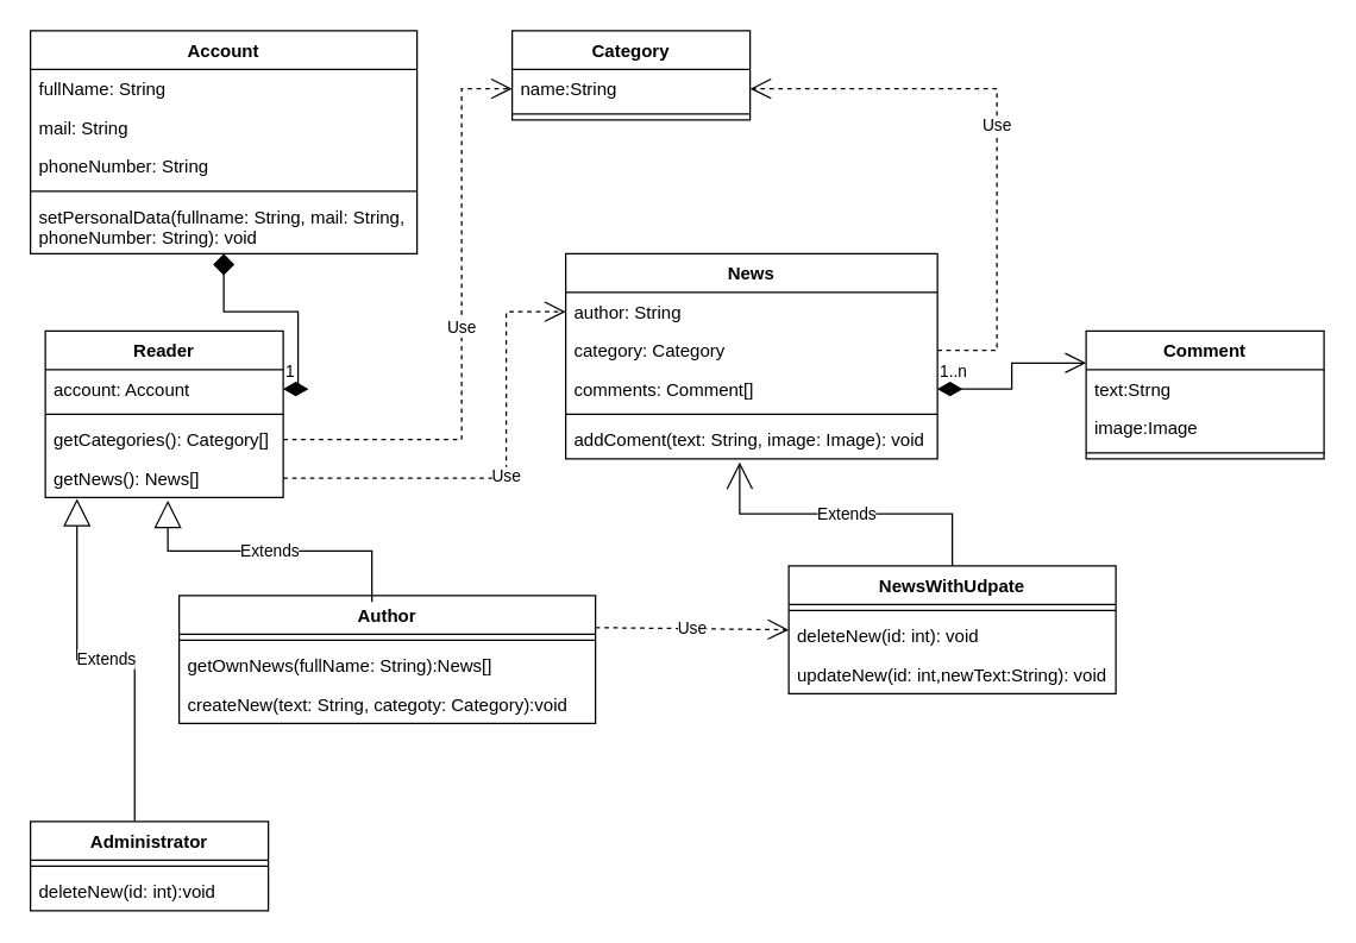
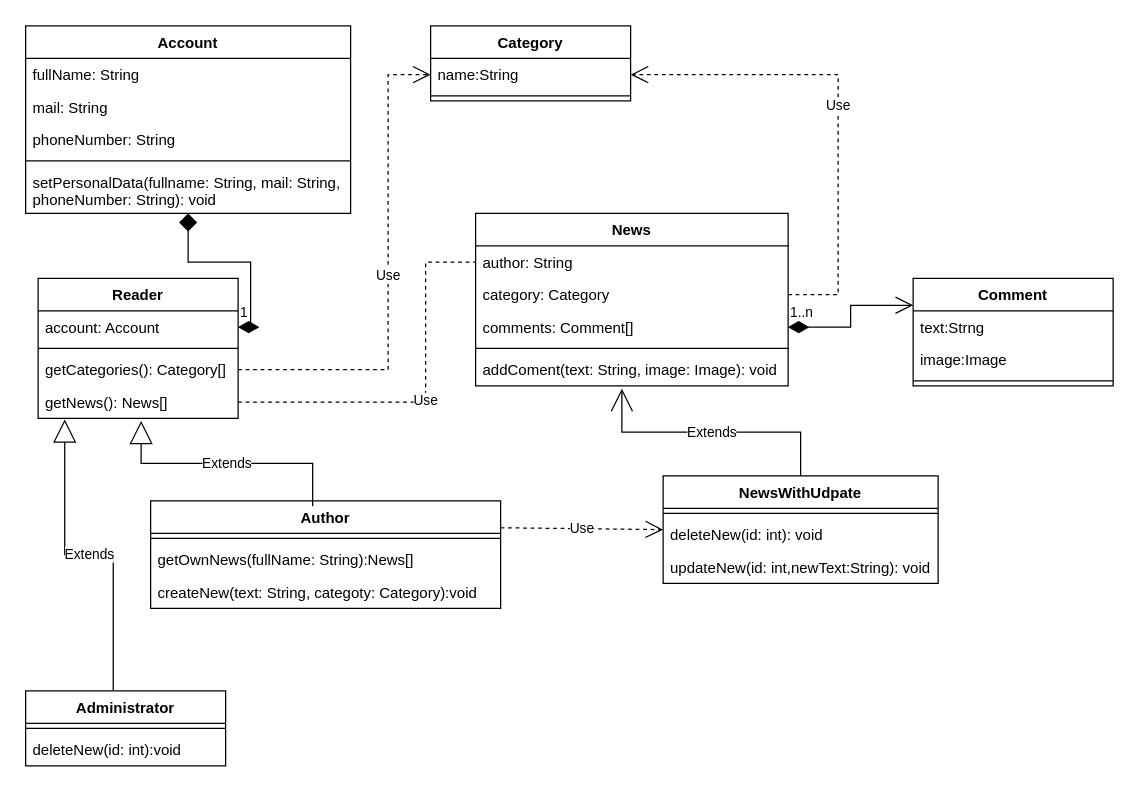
  <mxCell id="0" />
  <mxCell id="1" parent="0" />
  <mxCell id="2" value="News&#10;" style="swimlane;fontStyle=1;align=center;verticalAlign=top;childLayout=stackLayout;horizontal=1;startSize=26;horizontalStack=0;resizeParent=1;resizeParentMax=0;resizeLast=0;collapsible=1;marginBottom=0;" vertex="1" parent="1"><mxGeometry x="380" y="170" width="250" height="138" as="geometry" /></mxCell>
  <mxCell id="3" value="author: String&#10;" style="text;align=left;verticalAlign=top;spacingLeft=4;spacingRight=4;overflow=hidden;rotatable=0;points=[[0,0.5],[1,0.5]];portConstraint=eastwest;" vertex="1" parent="2"><mxGeometry y="26" width="250" height="26" as="geometry" /></mxCell>
  <mxCell id="4" value="category: Category&#10;" style="text;align=left;verticalAlign=top;spacingLeft=4;spacingRight=4;overflow=hidden;rotatable=0;points=[[0,0.5],[1,0.5]];portConstraint=eastwest;rounded=0;shadow=0;html=0;" vertex="1" parent="2"><mxGeometry y="52" width="250" height="26" as="geometry" /></mxCell>
  <mxCell id="5" value="comments: Comment[]" style="text;align=left;verticalAlign=top;spacingLeft=4;spacingRight=4;overflow=hidden;rotatable=0;points=[[0,0.5],[1,0.5]];portConstraint=eastwest;rounded=0;shadow=0;html=0;" vertex="1" parent="2"><mxGeometry y="78" width="250" height="26" as="geometry" /></mxCell>
  <mxCell id="6" value="" style="line;strokeWidth=1;fillColor=none;align=left;verticalAlign=middle;spacingTop=-1;spacingLeft=3;spacingRight=3;rotatable=0;labelPosition=right;points=[];portConstraint=eastwest;" vertex="1" parent="2"><mxGeometry y="104" width="250" height="8" as="geometry" /></mxCell>
  <mxCell id="7" value="addComent(text: String, image: Image): void" style="text;strokeColor=none;fillColor=none;align=left;verticalAlign=top;spacingLeft=4;spacingRight=4;overflow=hidden;rotatable=0;points=[[0,0.5],[1,0.5]];portConstraint=eastwest;" vertex="1" parent="2"><mxGeometry y="112" width="250" height="26" as="geometry" /></mxCell>
  <mxCell id="8" value="Category" style="swimlane;fontStyle=1;align=center;verticalAlign=top;childLayout=stackLayout;horizontal=1;startSize=26;horizontalStack=0;resizeParent=1;resizeParentMax=0;resizeLast=0;collapsible=1;marginBottom=0;" vertex="1" parent="1"><mxGeometry x="344" y="20" width="160" height="60" as="geometry" /></mxCell>
  <mxCell id="9" value="name:String" style="text;strokeColor=none;fillColor=none;align=left;verticalAlign=top;spacingLeft=4;spacingRight=4;overflow=hidden;rotatable=0;points=[[0,0.5],[1,0.5]];portConstraint=eastwest;" vertex="1" parent="8"><mxGeometry y="26" width="160" height="26" as="geometry" /></mxCell>
  <mxCell id="10" value="" style="line;strokeWidth=1;fillColor=none;align=left;verticalAlign=middle;spacingTop=-1;spacingLeft=3;spacingRight=3;rotatable=0;labelPosition=right;points=[];portConstraint=eastwest;" vertex="1" parent="8"><mxGeometry y="52" width="160" height="8" as="geometry" /></mxCell>
  <mxCell id="11" value="Use" style="endArrow=open;endSize=12;dashed=1;html=1;rounded=0;exitX=1;exitY=0.5;exitDx=0;exitDy=0;entryX=1;entryY=0.5;entryDx=0;entryDy=0;edgeStyle=elbowEdgeStyle;" edge="1" parent="1" source="4" target="9"><mxGeometry width="160" relative="1" as="geometry"><mxPoint x="280" y="410" as="sourcePoint" /><mxPoint x="460" y="410" as="targetPoint" /><Array as="points"><mxPoint x="670" y="150" /></Array></mxGeometry></mxCell>
  <mxCell id="12" value="Reader&#10;" style="swimlane;fontStyle=1;align=center;verticalAlign=top;childLayout=stackLayout;horizontal=1;startSize=26;horizontalStack=0;resizeParent=1;resizeParentMax=0;resizeLast=0;collapsible=1;marginBottom=0;" vertex="1" parent="1"><mxGeometry x="30" y="222" width="160" height="112" as="geometry" /></mxCell>
  <mxCell id="13" value="account: Account&#10;" style="text;strokeColor=none;fillColor=none;align=left;verticalAlign=top;spacingLeft=4;spacingRight=4;overflow=hidden;rotatable=0;points=[[0,0.5],[1,0.5]];portConstraint=eastwest;" vertex="1" parent="12"><mxGeometry y="26" width="160" height="26" as="geometry" /></mxCell>
  <mxCell id="14" value="" style="line;strokeWidth=1;fillColor=none;align=left;verticalAlign=middle;spacingTop=-1;spacingLeft=3;spacingRight=3;rotatable=0;labelPosition=right;points=[];portConstraint=eastwest;" vertex="1" parent="12"><mxGeometry y="52" width="160" height="8" as="geometry" /></mxCell>
  <mxCell id="15" value="getCategories(): Category[]" style="text;strokeColor=none;fillColor=none;align=left;verticalAlign=top;spacingLeft=4;spacingRight=4;overflow=hidden;rotatable=0;points=[[0,0.5],[1,0.5]];portConstraint=eastwest;" vertex="1" parent="12"><mxGeometry y="60" width="160" height="26" as="geometry" /></mxCell>
  <mxCell id="16" value="getNews(): News[]" style="text;strokeColor=none;fillColor=none;align=left;verticalAlign=top;spacingLeft=4;spacingRight=4;overflow=hidden;rotatable=0;points=[[0,0.5],[1,0.5]];portConstraint=eastwest;" vertex="1" parent="12"><mxGeometry y="86" width="160" height="26" as="geometry" /></mxCell>
- <mxCell id="17" value="Use" style="endArrow=open;endSize=12;dashed=1;html=1;rounded=0;entryX=0;entryY=0.5;entryDx=0;entryDy=0;exitX=1;exitY=0.5;exitDx=0;exitDy=0;edgeStyle=elbowEdgeStyle;" edge="1" parent="1" source="16" target="3"><mxGeometry width="160" relative="1" as="geometry"><mxPoint x="180" y="405.5" as="sourcePoint" /><mxPoint x="380" y="290" as="targetPoint" /><Array as="points"><mxPoint x="340" y="270" /></Array></mxGeometry></mxCell>
+ <mxCell id="17" value="Use" style="endArrow=none;endSize=12;dashed=1;html=1;rounded=0;entryX=0;entryY=0.5;entryDx=0;entryDy=0;exitX=1;exitY=0.5;exitDx=0;exitDy=0;edgeStyle=elbowEdgeStyle;" edge="1" parent="1" source="16" target="3"><mxGeometry width="160" relative="1" as="geometry"><mxPoint x="180" y="405.5" as="sourcePoint" /><mxPoint x="380" y="290" as="targetPoint" /><Array as="points"><mxPoint x="340" y="270" /></Array></mxGeometry></mxCell>
  <mxCell id="18" value="Use" style="endArrow=open;endSize=12;dashed=1;html=1;rounded=0;exitX=1;exitY=0.5;exitDx=0;exitDy=0;entryX=0;entryY=0.5;entryDx=0;entryDy=0;edgeStyle=elbowEdgeStyle;" edge="1" parent="1" source="15" target="9"><mxGeometry width="160" relative="1" as="geometry"><mxPoint x="260" y="410" as="sourcePoint" /><mxPoint x="420" y="410" as="targetPoint" /><Array as="points"><mxPoint x="310" y="180" /></Array></mxGeometry></mxCell>
  <mxCell id="19" value="1" style="endArrow=diamond;html=1;endSize=12;startArrow=diamondThin;startSize=14;startFill=1;edgeStyle=orthogonalEdgeStyle;align=left;verticalAlign=bottom;rounded=0;exitX=1;exitY=0.5;exitDx=0;exitDy=0;" edge="1" parent="1" source="13" target="20"><mxGeometry x="-1" y="3" relative="1" as="geometry"><mxPoint x="260" y="300" as="sourcePoint" /><mxPoint x="420" y="300" as="targetPoint" /></mxGeometry></mxCell>
  <mxCell id="20" value="Account&#10;" style="swimlane;fontStyle=1;align=center;verticalAlign=top;childLayout=stackLayout;horizontal=1;startSize=26;horizontalStack=0;resizeParent=1;resizeParentMax=0;resizeLast=0;collapsible=1;marginBottom=0;" vertex="1" parent="1"><mxGeometry x="20" y="20" width="260" height="150" as="geometry" /></mxCell>
  <mxCell id="21" value="fullName: String" style="text;strokeColor=none;fillColor=none;align=left;verticalAlign=top;spacingLeft=4;spacingRight=4;overflow=hidden;rotatable=0;points=[[0,0.5],[1,0.5]];portConstraint=eastwest;" vertex="1" parent="20"><mxGeometry y="26" width="260" height="26" as="geometry" /></mxCell>
  <mxCell id="22" value="mail: String&#10;" style="text;strokeColor=none;fillColor=none;align=left;verticalAlign=top;spacingLeft=4;spacingRight=4;overflow=hidden;rotatable=0;points=[[0,0.5],[1,0.5]];portConstraint=eastwest;" vertex="1" parent="20"><mxGeometry y="52" width="260" height="26" as="geometry" /></mxCell>
  <mxCell id="23" value="phoneNumber: String&#10;" style="text;strokeColor=none;fillColor=none;align=left;verticalAlign=top;spacingLeft=4;spacingRight=4;overflow=hidden;rotatable=0;points=[[0,0.5],[1,0.5]];portConstraint=eastwest;" vertex="1" parent="20"><mxGeometry y="78" width="260" height="26" as="geometry" /></mxCell>
  <mxCell id="24" value="" style="line;strokeWidth=1;fillColor=none;align=left;verticalAlign=middle;spacingTop=-1;spacingLeft=3;spacingRight=3;rotatable=0;labelPosition=right;points=[];portConstraint=eastwest;" vertex="1" parent="20"><mxGeometry y="104" width="260" height="8" as="geometry" /></mxCell>
  <mxCell id="25" value="setPersonalData(fullname: String, mail: String,&#10;phoneNumber: String): void&#10;" style="text;strokeColor=none;fillColor=none;align=left;verticalAlign=top;spacingLeft=4;spacingRight=4;overflow=hidden;rotatable=0;points=[[0,0.5],[1,0.5]];portConstraint=eastwest;" vertex="1" parent="20"><mxGeometry y="112" width="260" height="38" as="geometry" /></mxCell>
  <mxCell id="26" value="Author" style="swimlane;fontStyle=1;align=center;verticalAlign=top;childLayout=stackLayout;horizontal=1;startSize=26;horizontalStack=0;resizeParent=1;resizeParentMax=0;resizeLast=0;collapsible=1;marginBottom=0;" vertex="1" parent="1"><mxGeometry x="120" y="400" width="280" height="86" as="geometry" /></mxCell>
  <mxCell id="27" value="" style="line;strokeWidth=1;fillColor=none;align=left;verticalAlign=middle;spacingTop=-1;spacingLeft=3;spacingRight=3;rotatable=0;labelPosition=right;points=[];portConstraint=eastwest;" vertex="1" parent="26"><mxGeometry y="26" width="280" height="8" as="geometry" /></mxCell>
  <mxCell id="28" value="getOwnNews(fullName: String):News[]" style="text;strokeColor=none;fillColor=none;align=left;verticalAlign=top;spacingLeft=4;spacingRight=4;overflow=hidden;rotatable=0;points=[[0,0.5],[1,0.5]];portConstraint=eastwest;" vertex="1" parent="26"><mxGeometry y="34" width="280" height="26" as="geometry" /></mxCell>
  <mxCell id="29" value="createNew(text: String, categoty: Category):void" style="text;strokeColor=none;fillColor=none;align=left;verticalAlign=top;spacingLeft=4;spacingRight=4;overflow=hidden;rotatable=0;points=[[0,0.5],[1,0.5]];portConstraint=eastwest;" vertex="1" parent="26"><mxGeometry y="60" width="280" height="26" as="geometry" /></mxCell>
  <mxCell id="30" value="Extends" style="endArrow=block;endSize=16;endFill=0;html=1;rounded=0;exitX=0.463;exitY=0.05;exitDx=0;exitDy=0;exitPerimeter=0;entryX=0.515;entryY=1.077;entryDx=0;entryDy=0;entryPerimeter=0;edgeStyle=elbowEdgeStyle;elbow=vertical;" edge="1" parent="1" source="26" target="16"><mxGeometry width="160" relative="1" as="geometry"><mxPoint x="110" y="400" as="sourcePoint" /><mxPoint x="40" y="370" as="targetPoint" /></mxGeometry></mxCell>
  <mxCell id="31" value="Use" style="endArrow=open;endSize=12;dashed=1;html=1;rounded=0;exitX=1;exitY=0.25;exitDx=0;exitDy=0;entryX=0;entryY=0.5;entryDx=0;entryDy=0;" edge="1" parent="1" source="26" target="32"><mxGeometry width="160" relative="1" as="geometry"><mxPoint x="290" y="449.41" as="sourcePoint" /><mxPoint x="430" y="373" as="targetPoint" /></mxGeometry></mxCell>
  <mxCell id="32" value="NewsWithUdpate" style="swimlane;fontStyle=1;align=center;verticalAlign=top;childLayout=stackLayout;horizontal=1;startSize=26;horizontalStack=0;resizeParent=1;resizeParentMax=0;resizeLast=0;collapsible=1;marginBottom=0;" vertex="1" parent="1"><mxGeometry x="530" y="380" width="220" height="86" as="geometry" /></mxCell>
  <mxCell id="33" value="" style="line;strokeWidth=1;fillColor=none;align=left;verticalAlign=middle;spacingTop=-1;spacingLeft=3;spacingRight=3;rotatable=0;labelPosition=right;points=[];portConstraint=eastwest;" vertex="1" parent="32"><mxGeometry y="26" width="220" height="8" as="geometry" /></mxCell>
  <mxCell id="34" value="deleteNew(id: int): void&#10;" style="text;strokeColor=none;fillColor=none;align=left;verticalAlign=top;spacingLeft=4;spacingRight=4;overflow=hidden;rotatable=0;points=[[0,0.5],[1,0.5]];portConstraint=eastwest;" vertex="1" parent="32"><mxGeometry y="34" width="220" height="26" as="geometry" /></mxCell>
  <mxCell id="35" value="updateNew(id: int,newText:String): void&#10;" style="text;strokeColor=none;fillColor=none;align=left;verticalAlign=top;spacingLeft=4;spacingRight=4;overflow=hidden;rotatable=0;points=[[0,0.5],[1,0.5]];portConstraint=eastwest;" vertex="1" parent="32"><mxGeometry y="60" width="220" height="26" as="geometry" /></mxCell>
  <mxCell id="36" value="Extends" style="endArrow=open;endSize=16;endFill=0;html=1;rounded=0;exitX=0.5;exitY=0;exitDx=0;exitDy=0;entryX=0.468;entryY=1.086;entryDx=0;entryDy=0;entryPerimeter=0;edgeStyle=elbowEdgeStyle;elbow=vertical;" edge="1" parent="1" source="32" target="7"><mxGeometry width="160" relative="1" as="geometry"><mxPoint x="340" y="410" as="sourcePoint" /><mxPoint x="500" y="410" as="targetPoint" /></mxGeometry></mxCell>
  <mxCell id="37" value="Administrator" style="swimlane;fontStyle=1;align=center;verticalAlign=top;childLayout=stackLayout;horizontal=1;startSize=26;horizontalStack=0;resizeParent=1;resizeParentMax=0;resizeLast=0;collapsible=1;marginBottom=0;" vertex="1" parent="1"><mxGeometry x="20" y="552" width="160" height="60" as="geometry" /></mxCell>
  <mxCell id="38" value="" style="line;strokeWidth=1;fillColor=none;align=left;verticalAlign=middle;spacingTop=-1;spacingLeft=3;spacingRight=3;rotatable=0;labelPosition=right;points=[];portConstraint=eastwest;" vertex="1" parent="37"><mxGeometry y="26" width="160" height="8" as="geometry" /></mxCell>
  <mxCell id="39" value="deleteNew(id: int):void" style="text;strokeColor=none;fillColor=none;align=left;verticalAlign=top;spacingLeft=4;spacingRight=4;overflow=hidden;rotatable=0;points=[[0,0.5],[1,0.5]];portConstraint=eastwest;" vertex="1" parent="37"><mxGeometry y="34" width="160" height="26" as="geometry" /></mxCell>
  <mxCell id="40" value="Extends" style="endArrow=block;endSize=16;endFill=0;html=1;rounded=0;entryX=0.133;entryY=1.032;entryDx=0;entryDy=0;entryPerimeter=0;exitX=0.438;exitY=-0.008;exitDx=0;exitDy=0;exitPerimeter=0;edgeStyle=elbowEdgeStyle;elbow=vertical;" edge="1" parent="1" source="37" target="16"><mxGeometry width="160" relative="1" as="geometry"><mxPoint x="110" y="552" as="sourcePoint" /><mxPoint x="270" y="552" as="targetPoint" /></mxGeometry></mxCell>
  <mxCell id="41" value="Comment" style="swimlane;fontStyle=1;align=center;verticalAlign=top;childLayout=stackLayout;horizontal=1;startSize=26;horizontalStack=0;resizeParent=1;resizeParentMax=0;resizeLast=0;collapsible=1;marginBottom=0;" vertex="1" parent="1"><mxGeometry x="730" y="222" width="160" height="86" as="geometry" /></mxCell>
  <mxCell id="42" value="text:Strng" style="text;strokeColor=none;fillColor=none;align=left;verticalAlign=top;spacingLeft=4;spacingRight=4;overflow=hidden;rotatable=0;points=[[0,0.5],[1,0.5]];portConstraint=eastwest;" vertex="1" parent="41"><mxGeometry y="26" width="160" height="26" as="geometry" /></mxCell>
  <mxCell id="43" value="image:Image" style="text;strokeColor=none;fillColor=none;align=left;verticalAlign=top;spacingLeft=4;spacingRight=4;overflow=hidden;rotatable=0;points=[[0,0.5],[1,0.5]];portConstraint=eastwest;" vertex="1" parent="41"><mxGeometry y="52" width="160" height="26" as="geometry" /></mxCell>
  <mxCell id="44" value="" style="line;strokeWidth=1;fillColor=none;align=left;verticalAlign=middle;spacingTop=-1;spacingLeft=3;spacingRight=3;rotatable=0;labelPosition=right;points=[];portConstraint=eastwest;" vertex="1" parent="41"><mxGeometry y="78" width="160" height="8" as="geometry" /></mxCell>
  <mxCell id="45" value="1..n" style="endArrow=open;html=1;endSize=12;startArrow=diamondThin;startSize=14;startFill=1;edgeStyle=orthogonalEdgeStyle;align=left;verticalAlign=bottom;rounded=0;exitX=1;exitY=0.5;exitDx=0;exitDy=0;entryX=0;entryY=0.25;entryDx=0;entryDy=0;" edge="1" parent="1" source="5" target="41"><mxGeometry x="-1" y="3" relative="1" as="geometry"><mxPoint x="630" y="310" as="sourcePoint" /><mxPoint x="790" y="310" as="targetPoint" /></mxGeometry></mxCell>
